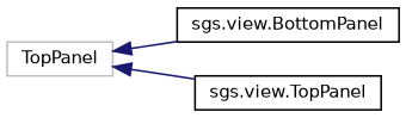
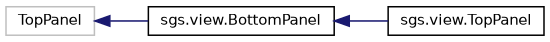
  digraph {
    rankdir=LR
    node [color=black fillcolor=white fontname=Helvetica fontsize=10 shape=record style=filled]
    edge [color=midnightblue dir=back fontname=Helvetica fontsize=10 labelfontname=Helvetica labelfontsize=10 style=solid]
    n1 [color=grey75 height=0.2 label=TopPanel width=0.4]
    n2 [height=0.2 label="sgs.view.BottomPanel" width=0.4]
    n3 [height=0.2 label="sgs.view.TopPanel" width=0.4]
    n1 -> n2
-   n1 -> n3
+   n2 -> n3
  }
